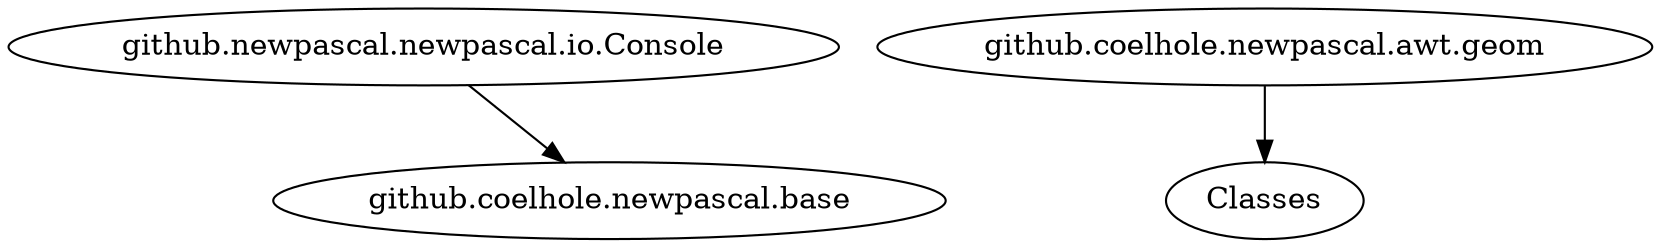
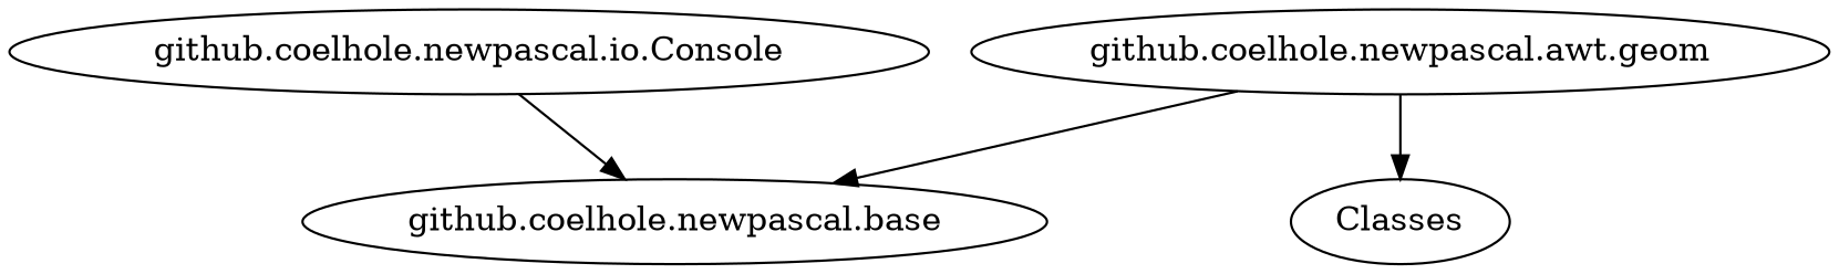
  digraph {
    "github.coelhole.newpascal.awt.geom"
    "github.coelhole.newpascal.base"
    Classes
-   "github.coelhole.newpascal.io.Console" [label="github.newpascal.newpascal.io.Console"]
+   "github.coelhole.newpascal.io.Console"
+   "github.coelhole.newpascal.awt.geom" -> "github.coelhole.newpascal.base"
    "github.coelhole.newpascal.awt.geom" -> Classes
    "github.coelhole.newpascal.io.Console" -> "github.coelhole.newpascal.base"
  }
